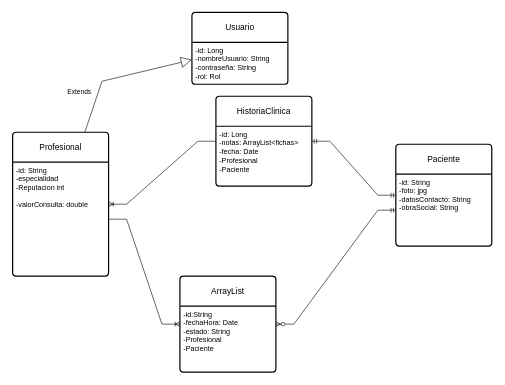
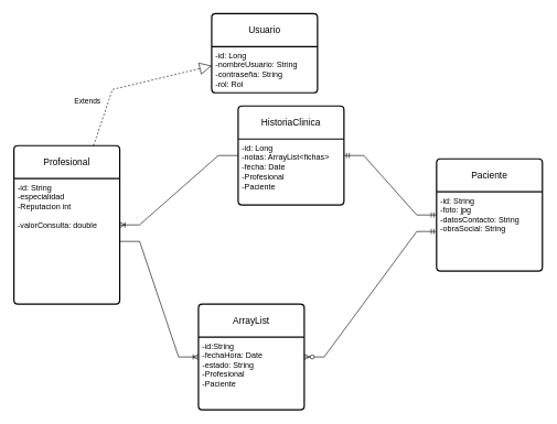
  <mxCell id="0" />
  <mxCell id="1" parent="0" />
  <mxCell id="2" value="Usuario" style="swimlane;childLayout=stackLayout;horizontal=1;startSize=50;horizontalStack=0;rounded=1;fontSize=14;fontStyle=0;strokeWidth=2;resizeParent=0;resizeLast=1;shadow=0;dashed=0;align=center;arcSize=4;whiteSpace=wrap;html=1;" vertex="1" parent="1"><mxGeometry x="319" y="20" width="160" height="120" as="geometry" /></mxCell>
  <mxCell id="3" value="&lt;div&gt;-id: Long&lt;/div&gt;&lt;div&gt;-nombreUsuario: String&lt;/div&gt;&lt;div&gt;-contraseña: String&lt;/div&gt;&lt;div&gt;-rol: Rol&lt;/div&gt;&lt;div&gt;&lt;br&gt;&lt;/div&gt;" style="align=left;strokeColor=none;fillColor=none;spacingLeft=4;fontSize=12;verticalAlign=top;resizable=0;rotatable=0;part=1;html=1;" vertex="1" parent="2"><mxGeometry y="50" width="160" height="70" as="geometry" /></mxCell>
  <mxCell id="4" value="Profesional" style="swimlane;childLayout=stackLayout;horizontal=1;startSize=50;horizontalStack=0;rounded=1;fontSize=14;fontStyle=0;strokeWidth=2;resizeParent=0;resizeLast=1;shadow=0;dashed=0;align=center;arcSize=4;whiteSpace=wrap;html=1;" vertex="1" parent="1"><mxGeometry x="20" y="220" width="160" height="240" as="geometry" /></mxCell>
  <mxCell id="5" value="&lt;div&gt;-id: String&lt;/div&gt;&lt;div&gt;-especialidad&lt;/div&gt;&lt;div&gt;-Reputacion int&lt;br&gt;&lt;/div&gt;&lt;div&gt;&lt;br&gt;&lt;/div&gt;&lt;div&gt;-valorConsulta: double&lt;br&gt;&lt;/div&gt;" style="align=left;strokeColor=none;fillColor=none;spacingLeft=4;fontSize=12;verticalAlign=top;resizable=0;rotatable=0;part=1;html=1;" vertex="1" parent="4"><mxGeometry y="50" width="160" height="190" as="geometry" /></mxCell>
  <mxCell id="6" value="Paciente" style="swimlane;childLayout=stackLayout;horizontal=1;startSize=50;horizontalStack=0;rounded=1;fontSize=14;fontStyle=0;strokeWidth=2;resizeParent=0;resizeLast=1;shadow=0;dashed=0;align=center;arcSize=4;whiteSpace=wrap;html=1;" vertex="1" parent="1"><mxGeometry x="659" y="240" width="160" height="170" as="geometry" /></mxCell>
  <mxCell id="7" value="&lt;div&gt;-id: String&lt;/div&gt;&lt;div&gt;-foto: jpg&lt;/div&gt;&lt;div&gt;-datosContacto: String&lt;/div&gt;&lt;div&gt;-obraSocial: String&lt;br&gt;&lt;/div&gt;" style="align=left;strokeColor=none;fillColor=none;spacingLeft=4;fontSize=12;verticalAlign=top;resizable=0;rotatable=0;part=1;html=1;" vertex="1" parent="6"><mxGeometry y="50" width="160" height="120" as="geometry" /></mxCell>
  <mxCell id="8" value="ArrayList" style="swimlane;childLayout=stackLayout;horizontal=1;startSize=50;horizontalStack=0;rounded=1;fontSize=14;fontStyle=0;strokeWidth=2;resizeParent=0;resizeLast=1;shadow=0;dashed=0;align=center;arcSize=4;whiteSpace=wrap;html=1;" vertex="1" parent="1"><mxGeometry x="299" y="460" width="160" height="160" as="geometry" /></mxCell>
  <mxCell id="9" value="&lt;div&gt;-id:String&lt;/div&gt;&lt;div&gt;-fechaHora: Date&lt;/div&gt;&lt;div&gt;-estado: String&lt;/div&gt;&lt;div&gt;-Profesional&lt;/div&gt;&lt;div&gt;-Paciente&lt;br&gt;&lt;/div&gt;" style="align=left;strokeColor=none;fillColor=none;spacingLeft=4;fontSize=12;verticalAlign=top;resizable=0;rotatable=0;part=1;html=1;" vertex="1" parent="8"><mxGeometry y="50" width="160" height="110" as="geometry" /></mxCell>
  <mxCell id="10" value="HistoriaClinica" style="swimlane;childLayout=stackLayout;horizontal=1;startSize=50;horizontalStack=0;rounded=1;fontSize=14;fontStyle=0;strokeWidth=2;resizeParent=0;resizeLast=1;shadow=0;dashed=0;align=center;arcSize=4;whiteSpace=wrap;html=1;" vertex="1" parent="1"><mxGeometry x="359" y="160" width="160" height="150" as="geometry" /></mxCell>
  <mxCell id="11" value="&lt;div&gt;-id: Long&lt;/div&gt;&lt;div&gt;-notas: ArrayList&amp;lt;fichas&amp;gt;&lt;br&gt;&lt;/div&gt;&lt;div&gt;-fecha: Date&lt;/div&gt;&lt;div&gt;-Profesional &lt;br&gt;&lt;/div&gt;&lt;div&gt;-Paciente&lt;/div&gt;" style="align=left;strokeColor=none;fillColor=none;spacingLeft=4;fontSize=12;verticalAlign=top;resizable=0;rotatable=0;part=1;html=1;" vertex="1" parent="10"><mxGeometry y="50" width="160" height="100" as="geometry" /></mxCell>
- <mxCell id="12" value="Extends" style="endArrow=block;endSize=16;endFill=0;html=1;rounded=0;" edge="1" parent="1" source="4" target="2"><mxGeometry x="-0.5" y="30" width="160" relative="1" as="geometry"><mxPoint x="149" y="244.97" as="sourcePoint" /><mxPoint x="318.04" y="130" as="targetPoint" /><Array as="points"><mxPoint x="169" y="134.97" /></Array><mxPoint as="offset" /></mxGeometry></mxCell>
+ <mxCell id="12" value="Extends" style="endArrow=block;endSize=16;endFill=0;html=1;rounded=0;dashed=1;" edge="1" parent="1" source="4" target="2"><mxGeometry x="-0.5" y="30" width="160" relative="1" as="geometry"><mxPoint x="149" y="244.97" as="sourcePoint" /><mxPoint x="318.04" y="130" as="targetPoint" /><Array as="points"><mxPoint x="169" y="134.97" /></Array><mxPoint as="offset" /></mxGeometry></mxCell>
  <mxCell id="13" value="" style="edgeStyle=entityRelationEdgeStyle;fontSize=12;html=1;endArrow=ERmandOne;startArrow=ERmandOne;rounded=0;exitX=1;exitY=0.25;exitDx=0;exitDy=0;" edge="1" parent="1" source="11" target="6"><mxGeometry width="100" height="100" relative="1" as="geometry"><mxPoint x="369" y="500" as="sourcePoint" /><mxPoint x="469" y="400" as="targetPoint" /></mxGeometry></mxCell>
  <mxCell id="14" value="" style="edgeStyle=entityRelationEdgeStyle;fontSize=12;html=1;endArrow=ERoneToMany;rounded=0;exitX=1;exitY=0.5;exitDx=0;exitDy=0;" edge="1" parent="1" source="5" target="8"><mxGeometry width="100" height="100" relative="1" as="geometry"><mxPoint x="389" y="520" as="sourcePoint" /><mxPoint x="489" y="420" as="targetPoint" /></mxGeometry></mxCell>
  <mxCell id="15" value="" style="edgeStyle=entityRelationEdgeStyle;fontSize=12;html=1;endArrow=ERzeroToMany;startArrow=ERmandOne;rounded=0;" edge="1" parent="1" source="7" target="8"><mxGeometry width="100" height="100" relative="1" as="geometry"><mxPoint x="619" y="470" as="sourcePoint" /><mxPoint x="719" y="370" as="targetPoint" /></mxGeometry></mxCell>
  <mxCell id="16" value="" style="edgeStyle=entityRelationEdgeStyle;fontSize=12;html=1;endArrow=ERoneToMany;rounded=0;" edge="1" parent="1" source="10" target="4"><mxGeometry width="100" height="100" relative="1" as="geometry"><mxPoint x="199" y="600" as="sourcePoint" /><mxPoint x="119" y="440" as="targetPoint" /></mxGeometry></mxCell>
